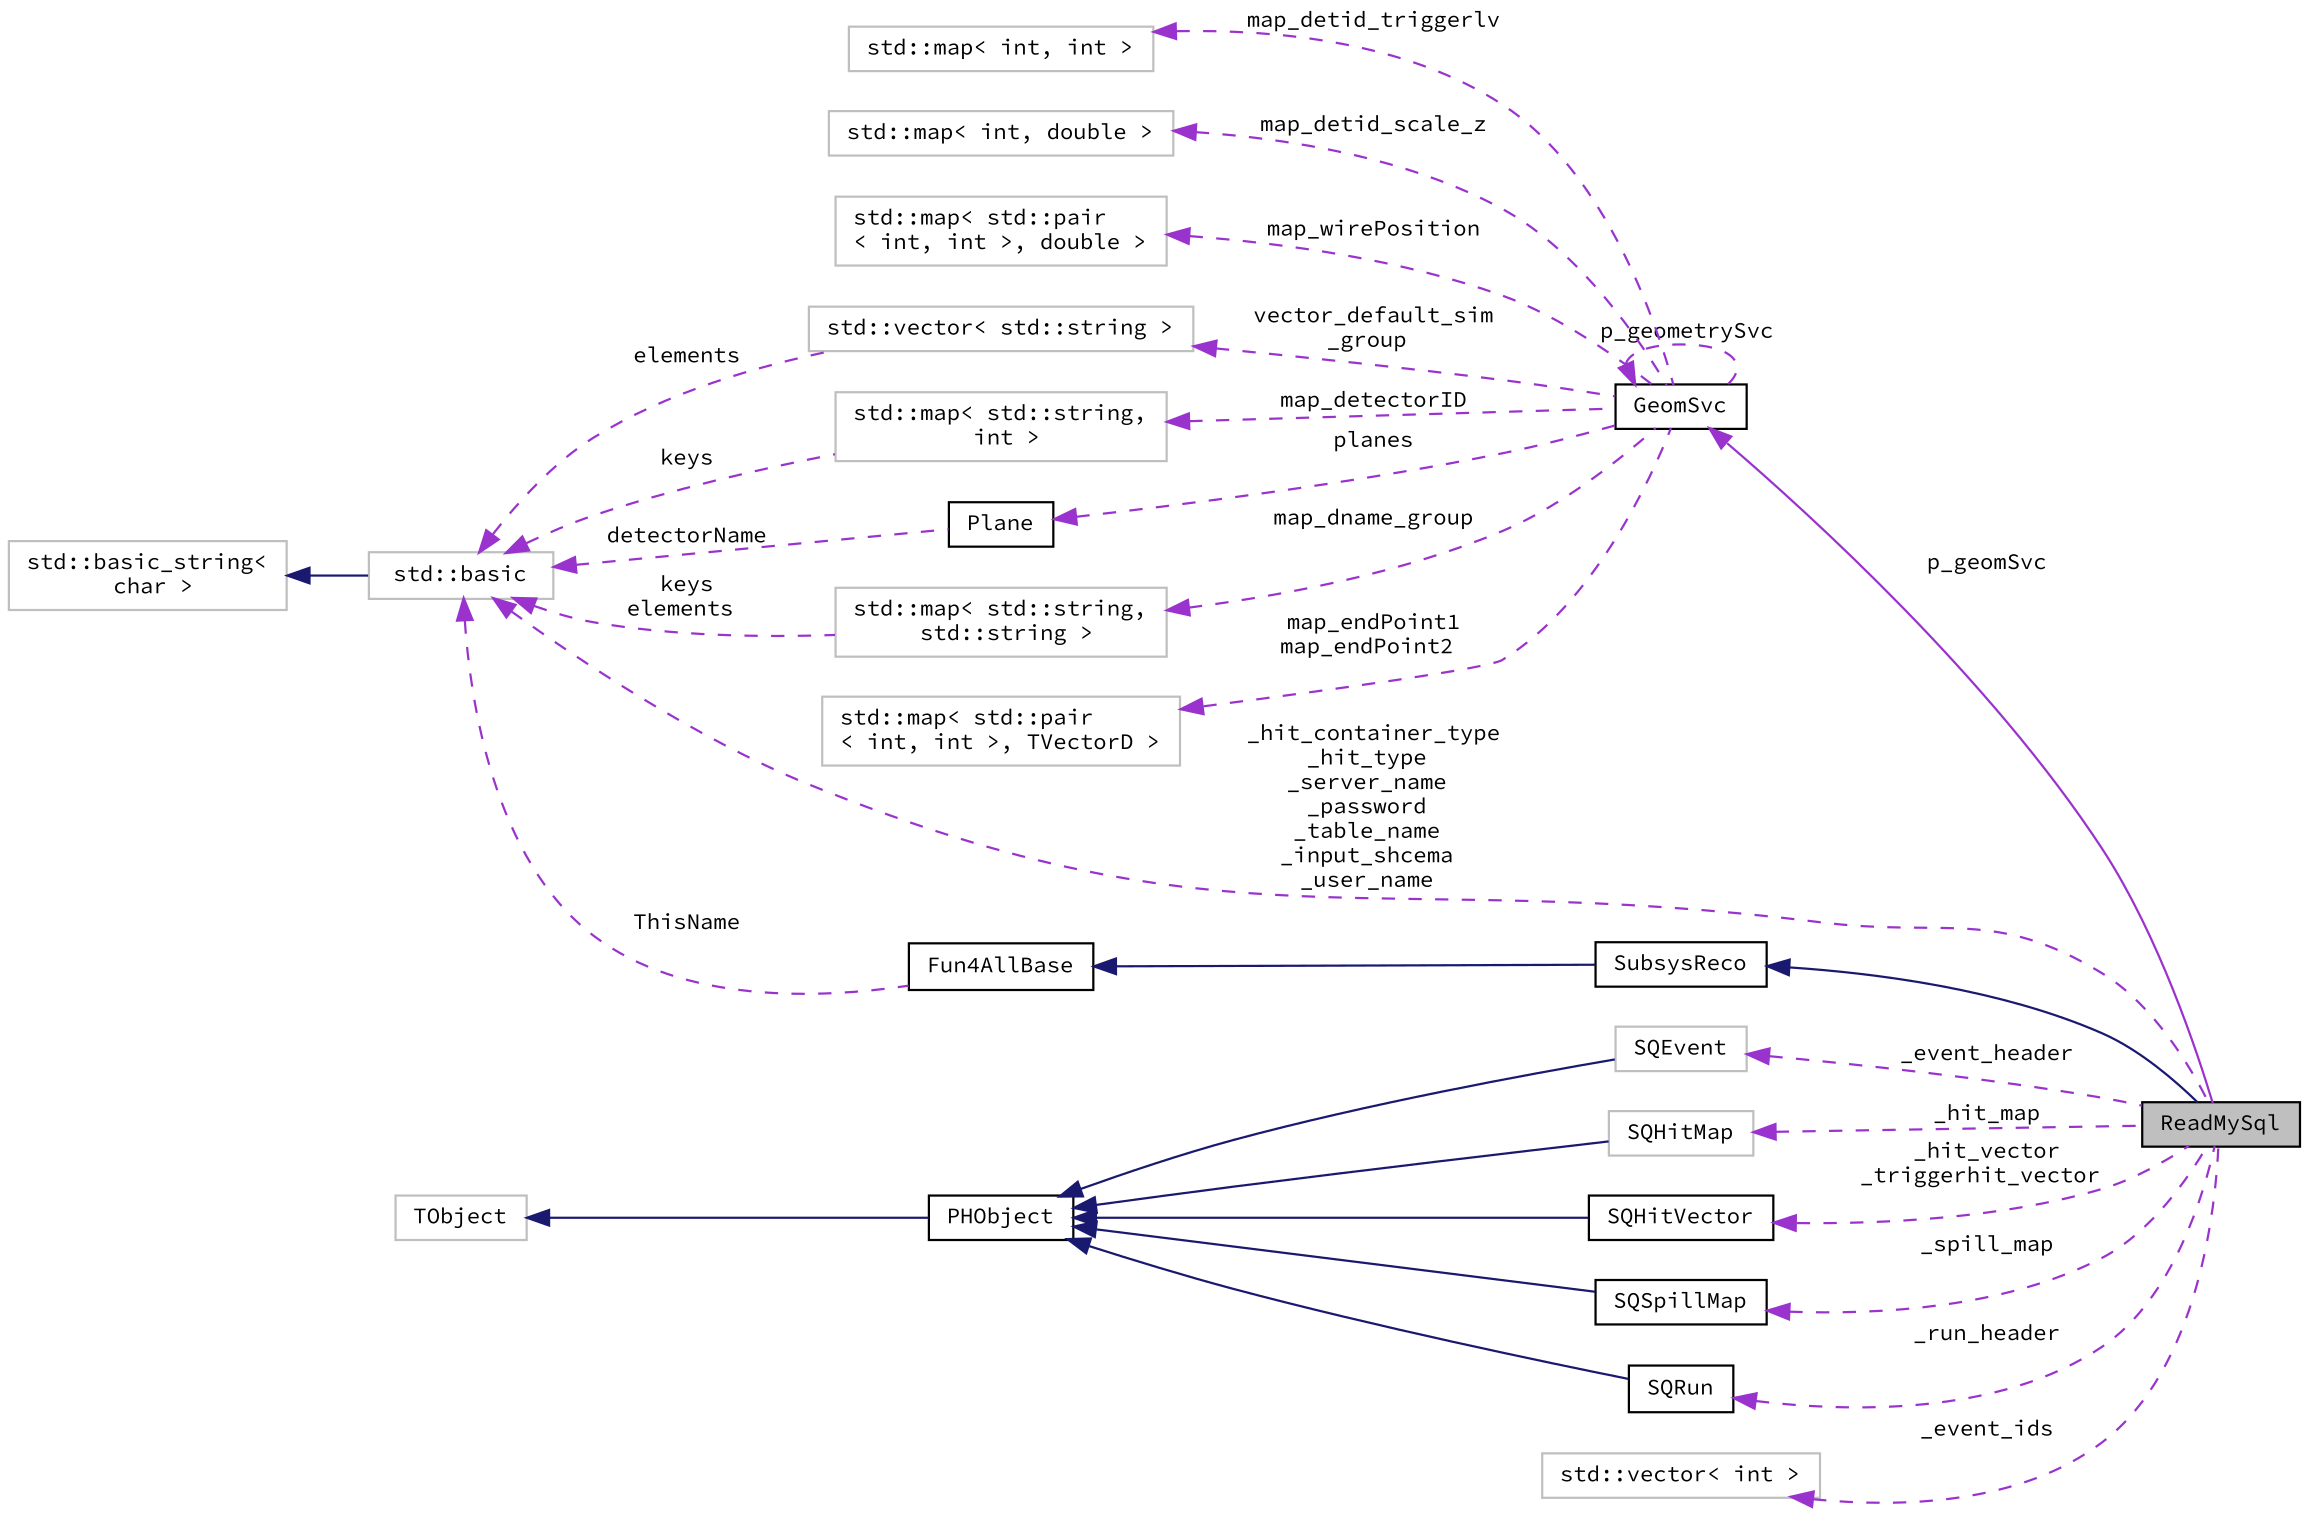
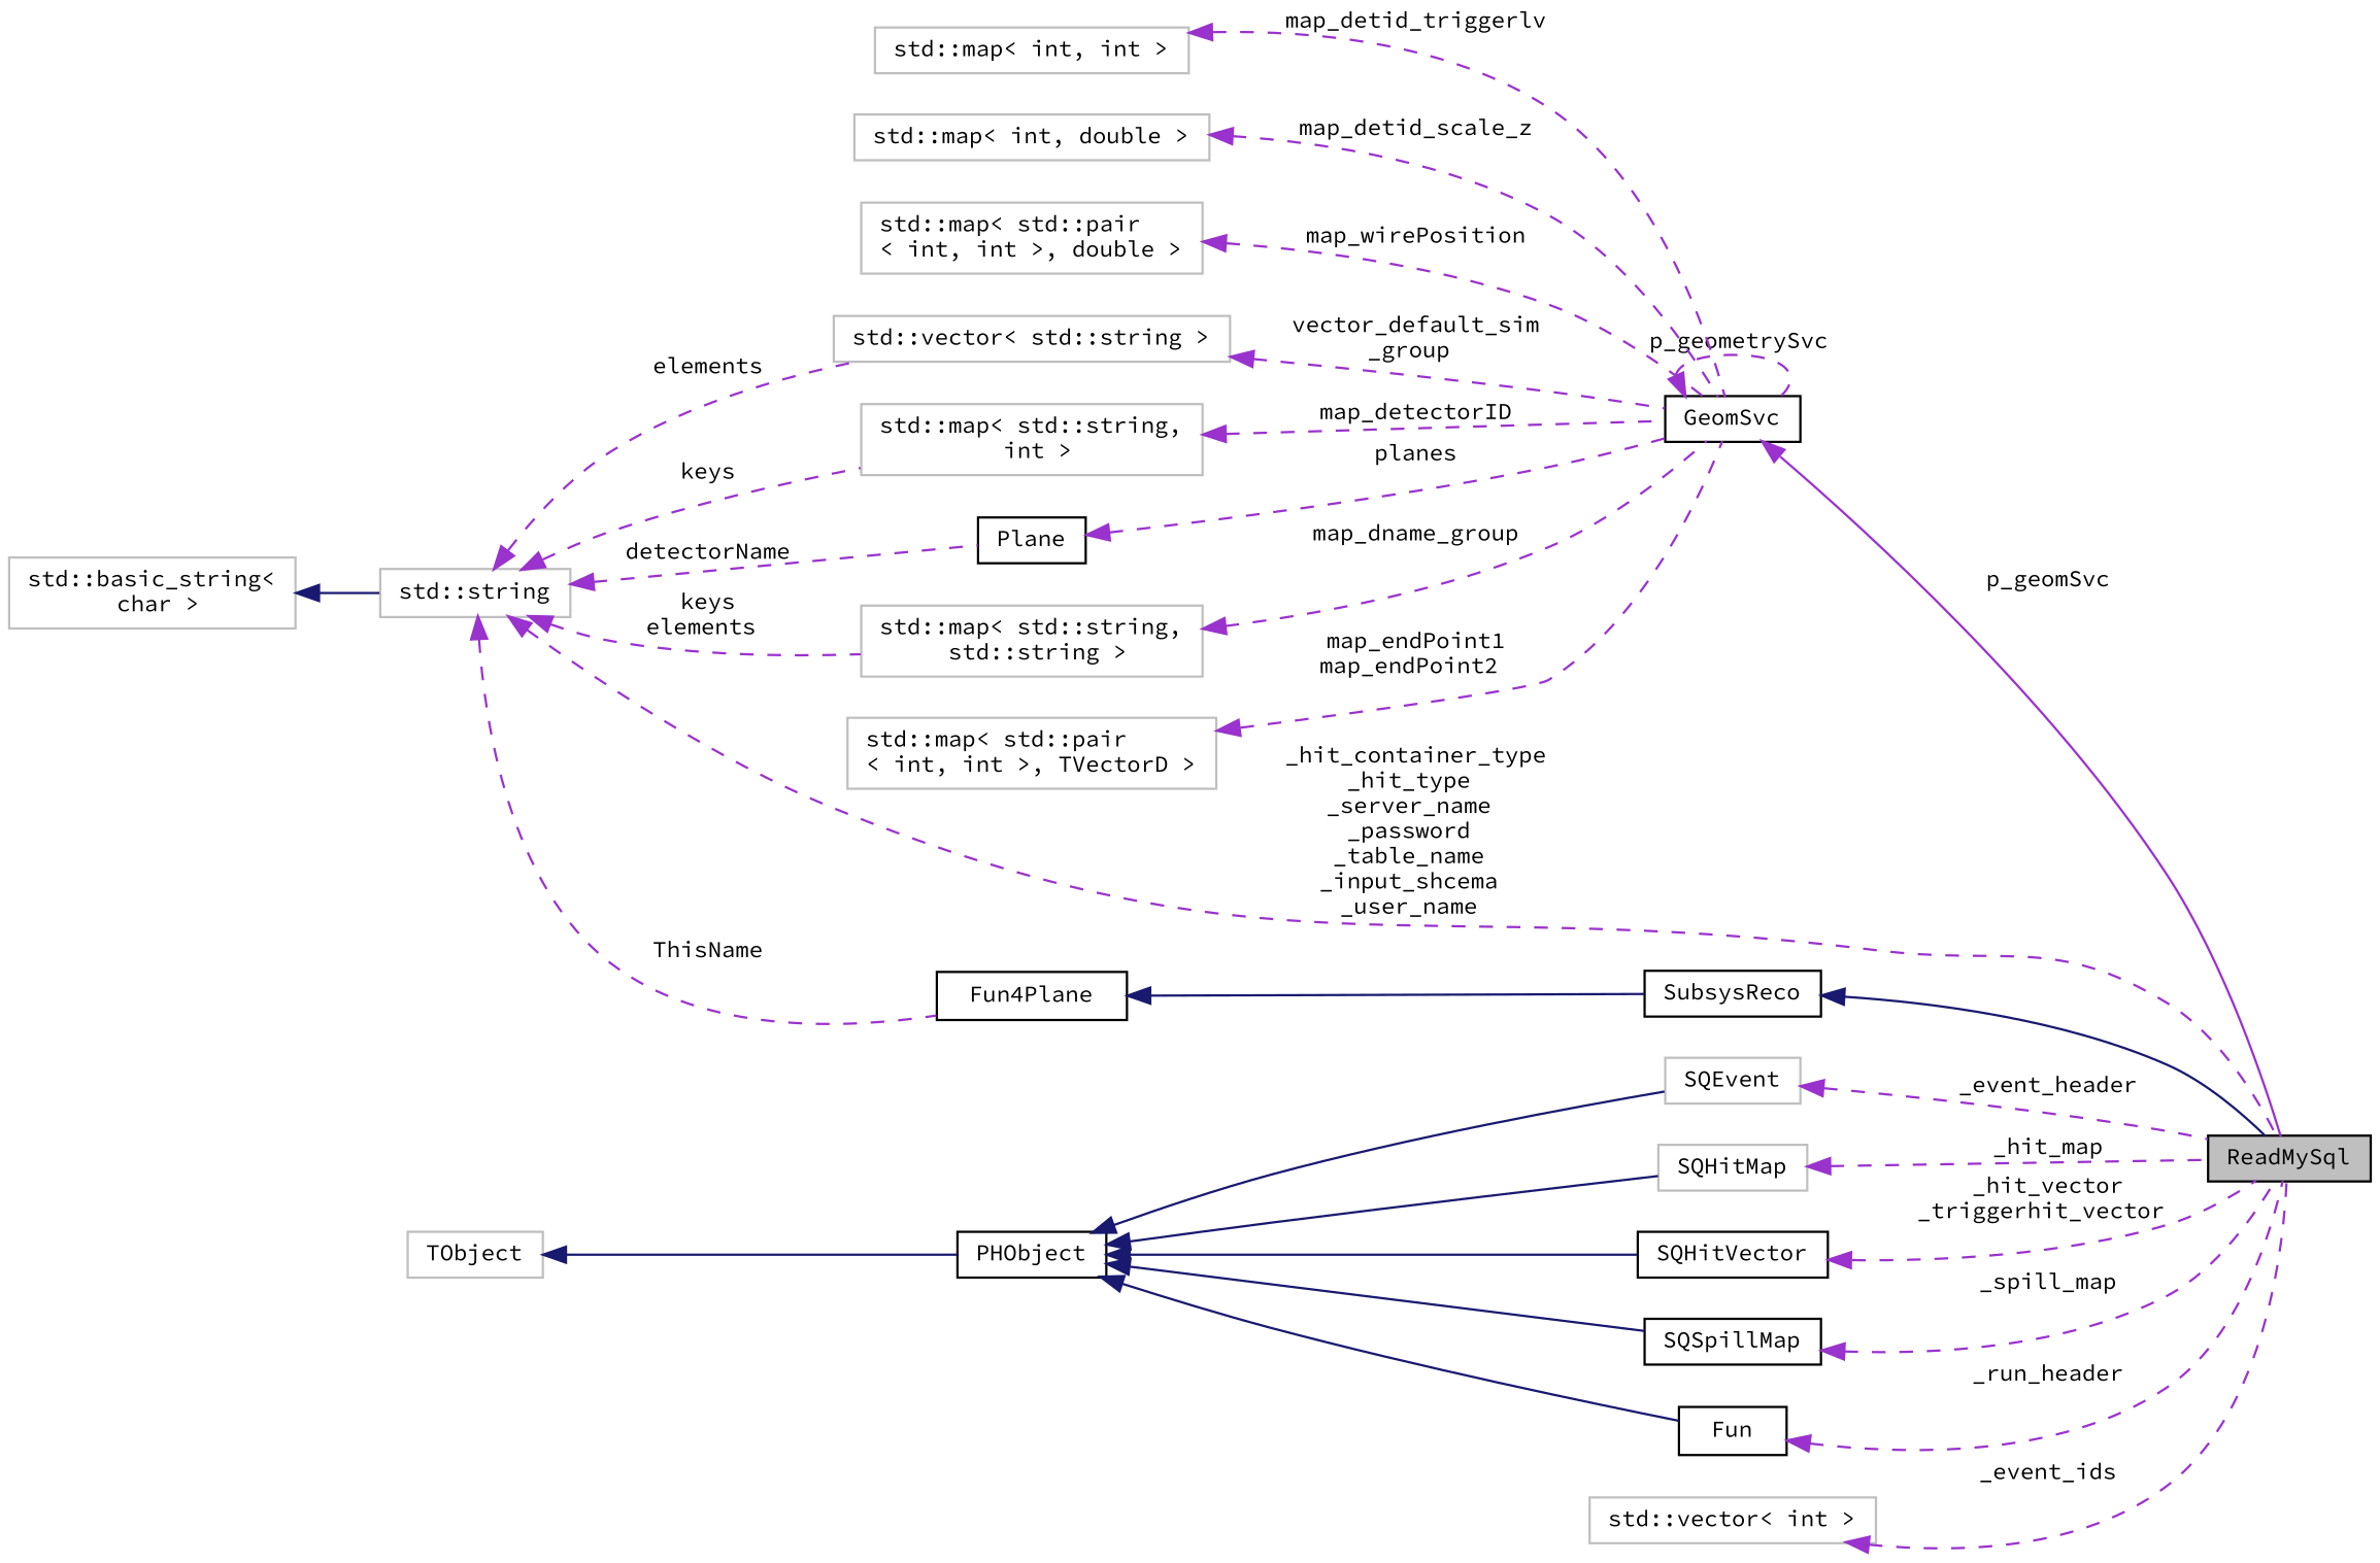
  digraph {
    fontname="Source Code Pro"
    rankdir=LR
    node [color=grey75 fontname="Source Code Pro" fontsize=10 shape=record]
    edge [color=darkorchid3 dir=back fontname="Source Code Pro" fontsize=10 labelfontname=FreeSans labelfontsize=10 style=dashed]
    n1 [color=black fillcolor=grey75 fontcolor=black height=0.2 label=ReadMySql style=filled width=0.4]
    n2 [color=black height=0.2 label=SubsysReco width=0.4]
-   n3 [color=black height=0.2 label=Fun4AllBase width=0.4]
-   n4 [height=0.2 label="std::basic" width=0.4]
+   n3 [color=black height=0.2 label=Fun4Plane width=0.4]
+   n4 [height=0.2 label="std::string" width=0.4]
    n5 [height=0.2 label="std::map\< std::string,\l int \>" width=0.4]
    n6 [color=black height=0.2 label=Plane width=0.4]
    n7 [height=0.2 label="std::map\< std::string,\l std::string \>" width=0.4]
    n8 [height=0.2 label="std::vector\< std::string \>" width=0.4]
    n9 [color=black height=0.2 label=GeomSvc width=0.4]
    n10 [height=0.2 label="std::basic_string\<\l char \>" width=0.4]
    n11 [height=0.2 label=SQEvent width=0.4]
    n12 [color=black height=0.2 label=PHObject width=0.4]
    n13 [height=0.2 label=SQHitMap width=0.4]
    n14 [color=black height=0.2 label=SQHitVector width=0.4]
    n15 [color=black height=0.2 label=SQSpillMap width=0.4]
-   n16 [color=black height=0.2 label=SQRun width=0.4]
+   n16 [color=black height=0.2 label=Fun width=0.4]
    n17 [height=0.2 label=TObject width=0.4]
    n18 [height=0.2 label="std::map\< std::pair\l\< int, int \>, TVectorD \>" width=0.4]
    n19 [height=0.2 label="std::map\< int, int \>" width=0.4]
    n20 [height=0.2 label="std::map\< int, double \>" width=0.4]
    n21 [height=0.2 label="std::map\< std::pair\l\< int, int \>, double \>" width=0.4]
    n22 [height=0.2 label="std::vector\< int \>" width=0.4]
    n2 -> n1 [color=midnightblue style=solid]
    n3 -> n2 [color=midnightblue style=solid]
    n4 -> n1 [label=" _hit_container_type\n_hit_type\n_server_name\n_password\n_table_name\n_input_shcema\n_user_name"]
    n4 -> n3 [label=" ThisName"]
    n4 -> n5 [label=" keys"]
    n4 -> n6 [label=" detectorName"]
    n4 -> n7 [label=" keys\nelements"]
    n4 -> n8 [label=" elements"]
    n5 -> n9 [label=" map_detectorID"]
    n6 -> n9 [label=" planes"]
    n7 -> n9 [label=" map_dname_group"]
    n8 -> n9 [label=" vector_default_sim\l_group"]
    n9 -> n1 [label=" p_geomSvc" style=solid]
    n9 -> n9 [label=" p_geometrySvc"]
    n10 -> n4 [color=midnightblue style=solid]
    n11 -> n1 [label=" _event_header"]
    n12 -> n11 [color=midnightblue style=solid]
    n12 -> n13 [color=midnightblue style=solid]
    n12 -> n14 [color=midnightblue style=solid]
    n12 -> n15 [color=midnightblue style=solid]
    n12 -> n16 [color=midnightblue style=solid]
    n13 -> n1 [label=" _hit_map"]
    n14 -> n1 [label=" _hit_vector\n_triggerhit_vector"]
    n15 -> n1 [label=" _spill_map"]
    n16 -> n1 [label=" _run_header"]
    n17 -> n12 [color=midnightblue style=solid]
    n18 -> n9 [label=" map_endPoint1\nmap_endPoint2"]
    n19 -> n9 [label=" map_detid_triggerlv"]
    n20 -> n9 [label=" map_detid_scale_z"]
    n21 -> n9 [label=" map_wirePosition"]
    n22 -> n1 [label=" _event_ids"]
  }
